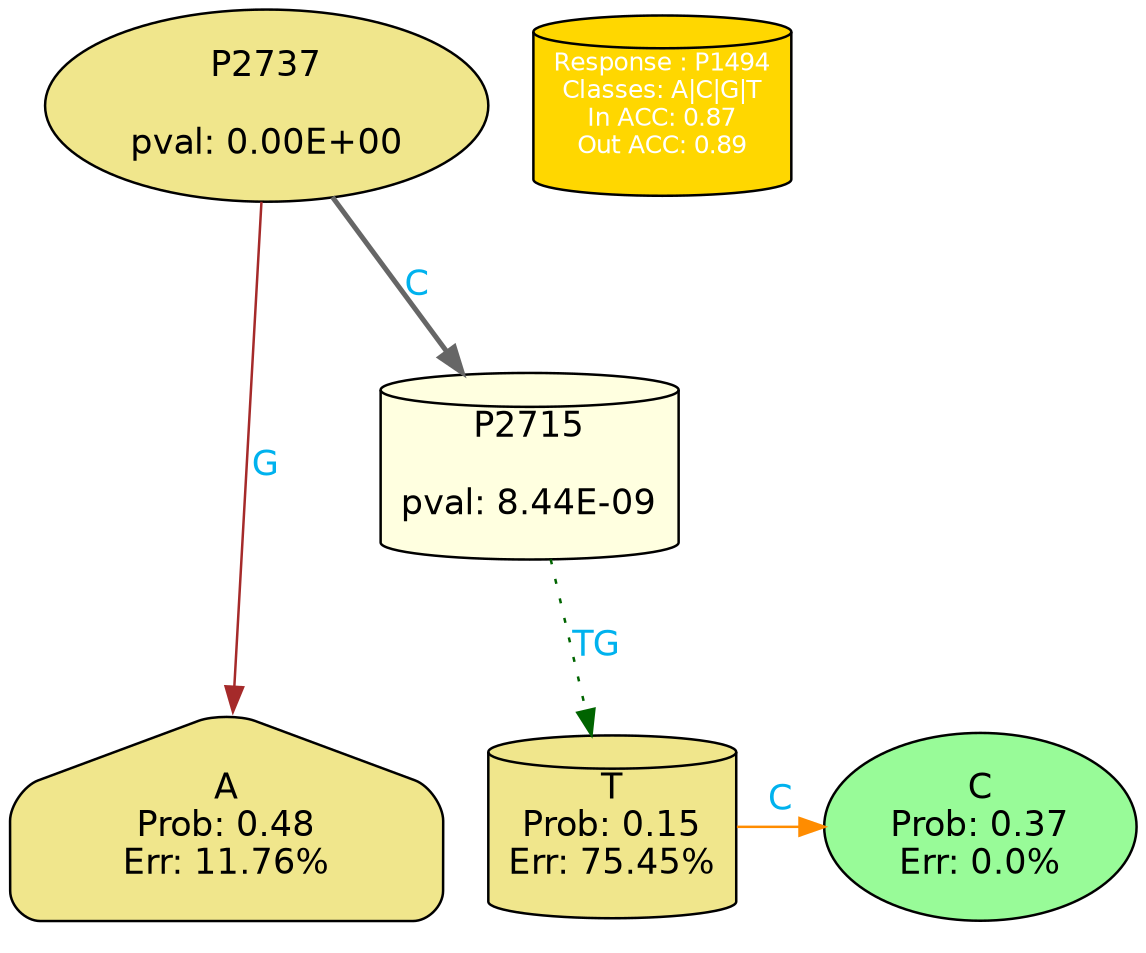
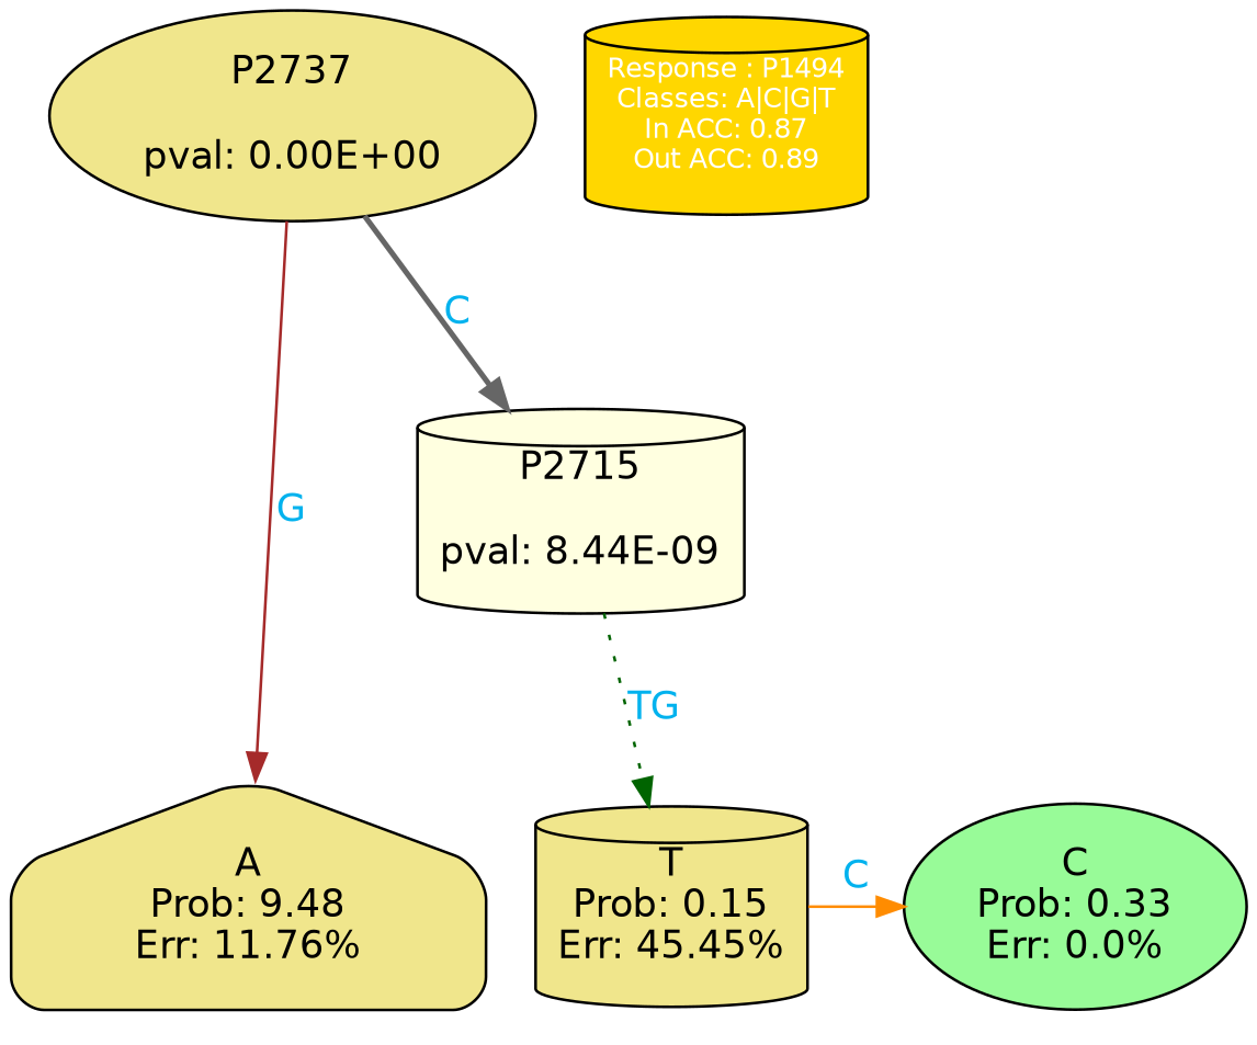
  digraph {
    ranksep=equally
    splines=polylines
    node [color=black fillcolor=khaki fontname=helvetica shape=cylinder style="filled, rounded"]
    edge [fontcolor=deepskyblue2 fontname=helvetica style=solid]
-   n1 [fillcolor=palegreen label="C\nProb: 0.37\nErr: 0.0%" shape=ellipse]
-   n2 [label="T\nProb: 0.15\nErr: 75.45%"]
-   n3 [label="A\nProb: 0.48\nErr: 11.76%" shape=house]
+   n1 [fillcolor=palegreen label="C\nProb: 0.33\nErr: 0.0%" shape=ellipse]
+   n2 [label="T\nProb: 0.15\nErr: 45.45%"]
+   n3 [label="A\nProb: 9.48\nErr: 11.76%" shape=house]
    n4 [align=left fillcolor=gold fontcolor=white fontsize=10 label="Response : P1494\nClasses: A|C|G|T\nIn ACC: 0.87\nOut ACC: 0.89\n" style=filled]
    n5 [label="P2737\n\npval: 0.00E+00" shape=ellipse]
    n6 [fillcolor=lightyellow label="P2715\n\npval: 8.44E-09"]
    subgraph sub_1 {
      rank=same
      n1
      n2
      n3
    }
    subgraph sub_2 {
      rank=same
      n4
      n5
    }
    n2 -> n1 [color=darkorange label=C]
    n5 -> n3 [color=brown label=G]
    n5 -> n6 [color=gray40 label=C style=bold]
    n6 -> n2 [color=darkgreen label=TG style=dotted]
  }
